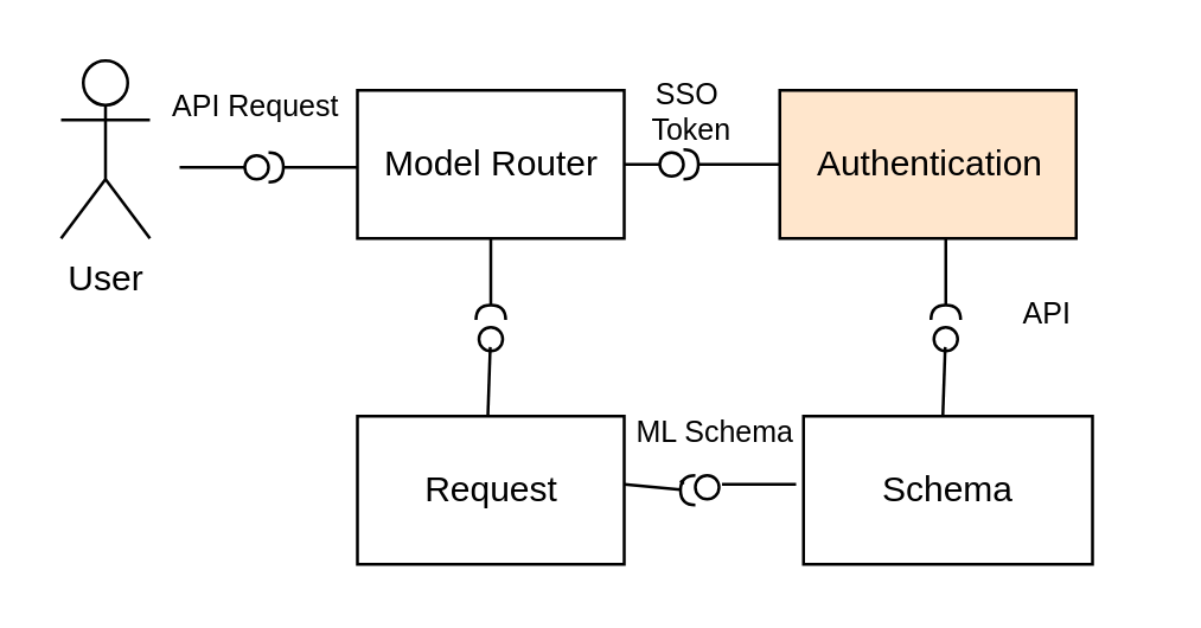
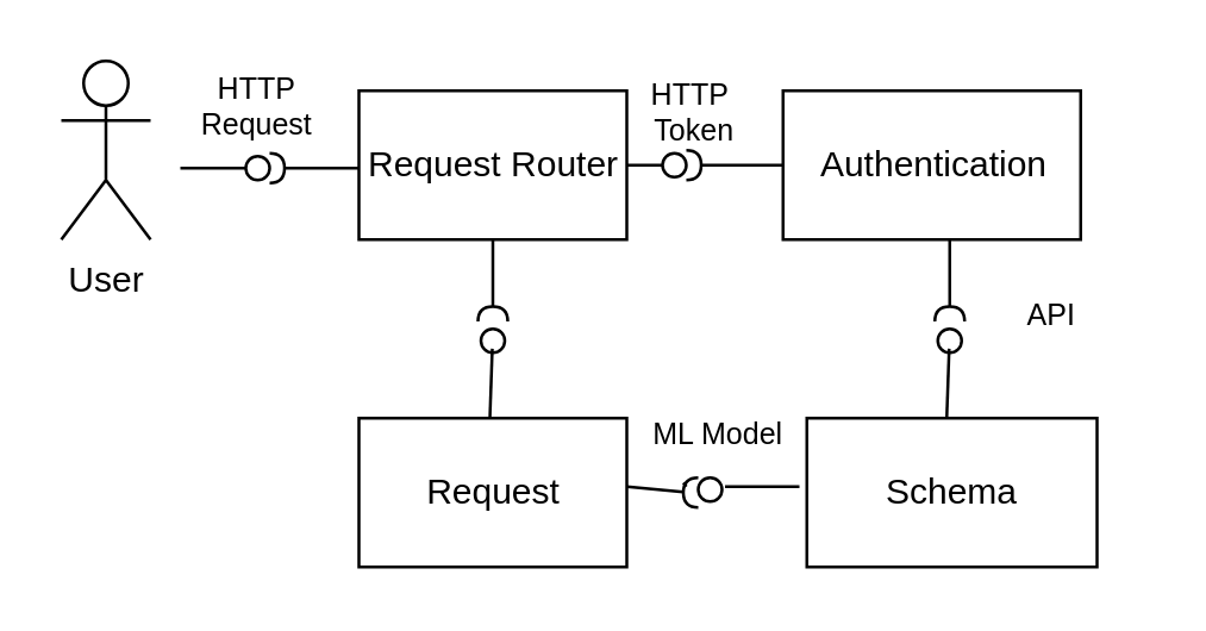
  <mxCell id="0" />
  <mxCell id="1" parent="0" />
- <mxCell id="2" value="Model Router" style="html=1;rounded=0;" vertex="1" parent="1"><mxGeometry x="120" y="30" width="90" height="50" as="geometry" /></mxCell>
+ <mxCell id="2" value="Request Router" style="html=1;rounded=0;" vertex="1" parent="1"><mxGeometry x="120" y="30" width="90" height="50" as="geometry" /></mxCell>
  <mxCell id="3" value="" style="endArrow=none;html=1;rounded=0;align=center;verticalAlign=top;endFill=0;labelBackgroundColor=none;endSize=2;" edge="1" source="2" target="4" parent="1"><mxGeometry relative="1" as="geometry" /></mxCell>
  <mxCell id="4" value="" style="ellipse;html=1;fontSize=11;align=center;fillColor=none;points=[];aspect=fixed;resizable=0;verticalAlign=bottom;labelPosition=center;verticalLabelPosition=top;flipH=1;" vertex="1" parent="1"><mxGeometry x="222" y="51" width="8" height="8" as="geometry" /></mxCell>
- <mxCell id="5" value="Authentication" style="html=1;rounded=0;fillColor=#ffe6cc;" vertex="1" parent="1"><mxGeometry x="262.5" y="30" width="100" height="50" as="geometry" /></mxCell>
+ <mxCell id="5" value="Authentication" style="html=1;rounded=0;" vertex="1" parent="1"><mxGeometry x="262.5" y="30" width="100" height="50" as="geometry" /></mxCell>
  <mxCell id="6" value="" style="endArrow=none;html=1;rounded=0;align=center;verticalAlign=top;endFill=0;labelBackgroundColor=none;endSize=2;" edge="1" source="5" target="7" parent="1"><mxGeometry relative="1" as="geometry" /></mxCell>
  <mxCell id="7" value="" style="shape=requiredInterface;html=1;fontSize=11;align=center;fillColor=none;points=[];aspect=fixed;resizable=0;verticalAlign=bottom;labelPosition=center;verticalLabelPosition=top;flipH=1;rotation=-180;" vertex="1" parent="1"><mxGeometry x="230" y="50" width="5" height="10" as="geometry" /></mxCell>
  <mxCell id="8" value="" style="endArrow=none;html=1;rounded=0;align=center;verticalAlign=top;endFill=0;labelBackgroundColor=none;endSize=2;" edge="1" parent="1" target="9"><mxGeometry relative="1" as="geometry"><mxPoint x="60" y="56" as="sourcePoint" /></mxGeometry></mxCell>
  <mxCell id="9" value="" style="ellipse;html=1;fontSize=11;align=center;fillColor=none;points=[];aspect=fixed;resizable=0;verticalAlign=bottom;labelPosition=center;verticalLabelPosition=top;flipH=1;" vertex="1" parent="1"><mxGeometry x="82" y="52" width="8" height="8" as="geometry" /></mxCell>
  <mxCell id="10" value="" style="endArrow=none;html=1;rounded=0;align=center;verticalAlign=top;endFill=0;labelBackgroundColor=none;endSize=2;" edge="1" parent="1" target="11"><mxGeometry relative="1" as="geometry"><mxPoint x="120" y="56" as="sourcePoint" /></mxGeometry></mxCell>
  <mxCell id="11" value="" style="shape=requiredInterface;html=1;fontSize=11;align=center;fillColor=none;points=[];aspect=fixed;resizable=0;verticalAlign=bottom;labelPosition=center;verticalLabelPosition=top;flipH=1;rotation=-180;" vertex="1" parent="1"><mxGeometry x="90" y="51" width="5" height="10" as="geometry" /></mxCell>
  <mxCell id="12" value="User" style="shape=umlActor;verticalLabelPosition=bottom;verticalAlign=top;html=1;" vertex="1" parent="1"><mxGeometry x="20" y="20" width="30" height="60" as="geometry" /></mxCell>
- <mxCell id="13" value="API Request" style="text;html=1;align=center;verticalAlign=middle;whiteSpace=wrap;rounded=0;fontSize=10;" vertex="1" parent="1"><mxGeometry x="56" y="20" width="60" height="30" as="geometry" /></mxCell>
- <mxCell id="14" value="SSO&amp;nbsp;&lt;div&gt;Token&lt;/div&gt;" style="text;html=1;align=center;verticalAlign=middle;whiteSpace=wrap;rounded=0;fontSize=10;" vertex="1" parent="1"><mxGeometry x="202.5" y="22" width="60" height="30" as="geometry" /></mxCell>
+ <mxCell id="13" value="HTTP Request" style="text;html=1;align=center;verticalAlign=middle;whiteSpace=wrap;rounded=0;fontSize=10;" vertex="1" parent="1"><mxGeometry x="56" y="20" width="60" height="30" as="geometry" /></mxCell>
+ <mxCell id="14" value="HTTP&amp;nbsp;&lt;div&gt;Token&lt;/div&gt;" style="text;html=1;align=center;verticalAlign=middle;whiteSpace=wrap;rounded=0;fontSize=10;" vertex="1" parent="1"><mxGeometry x="202.5" y="22" width="60" height="30" as="geometry" /></mxCell>
  <mxCell id="15" value="" style="endArrow=none;html=1;rounded=0;align=center;verticalAlign=top;endFill=0;labelBackgroundColor=none;endSize=2;entryX=0.524;entryY=0.831;entryDx=0;entryDy=0;entryPerimeter=0;" edge="1" parent="1" target="16"><mxGeometry relative="1" as="geometry"><mxPoint x="164" y="140" as="sourcePoint" /><mxPoint x="180" y="130" as="targetPoint" /><Array as="points" /></mxGeometry></mxCell>
  <mxCell id="16" value="" style="ellipse;html=1;fontSize=11;align=center;fillColor=none;points=[];aspect=fixed;resizable=0;verticalAlign=bottom;labelPosition=center;verticalLabelPosition=top;flipH=1;" vertex="1" parent="1"><mxGeometry x="161" y="110" width="8" height="8" as="geometry" /></mxCell>
  <mxCell id="17" value="" style="endArrow=none;html=1;rounded=0;align=center;verticalAlign=top;endFill=0;labelBackgroundColor=none;endSize=2;exitX=0.5;exitY=1;exitDx=0;exitDy=0;" edge="1" parent="1" target="18" source="2"><mxGeometry relative="1" as="geometry"><mxPoint x="195" y="105" as="sourcePoint" /></mxGeometry></mxCell>
  <mxCell id="18" value="" style="shape=requiredInterface;html=1;fontSize=11;align=center;fillColor=none;points=[];aspect=fixed;resizable=0;verticalAlign=bottom;labelPosition=center;verticalLabelPosition=top;flipH=1;rotation=90;" vertex="1" parent="1"><mxGeometry x="162.5" y="100" width="5" height="10" as="geometry" /></mxCell>
  <mxCell id="19" value="Request" style="html=1;rounded=0;" vertex="1" parent="1"><mxGeometry x="120" y="140" width="90" height="50" as="geometry" /></mxCell>
  <mxCell id="20" value="Schema" style="html=1;rounded=0;" vertex="1" parent="1"><mxGeometry x="270.5" y="140" width="97.5" height="50" as="geometry" /></mxCell>
  <mxCell id="21" value="" style="endArrow=none;html=1;rounded=0;align=center;verticalAlign=top;endFill=0;labelBackgroundColor=none;endSize=2;entryX=0.524;entryY=0.831;entryDx=0;entryDy=0;entryPerimeter=0;" edge="1" parent="1" target="22"><mxGeometry relative="1" as="geometry"><mxPoint x="317.5" y="140" as="sourcePoint" /><mxPoint x="333.5" y="130" as="targetPoint" /><Array as="points" /></mxGeometry></mxCell>
  <mxCell id="22" value="" style="ellipse;html=1;fontSize=11;align=center;fillColor=none;points=[];aspect=fixed;resizable=0;verticalAlign=bottom;labelPosition=center;verticalLabelPosition=top;flipH=1;" vertex="1" parent="1"><mxGeometry x="314.5" y="110" width="8" height="8" as="geometry" /></mxCell>
  <mxCell id="23" value="" style="endArrow=none;html=1;rounded=0;align=center;verticalAlign=top;endFill=0;labelBackgroundColor=none;endSize=2;exitX=0.5;exitY=1;exitDx=0;exitDy=0;" edge="1" parent="1" target="24"><mxGeometry relative="1" as="geometry"><mxPoint x="318.5" y="80" as="sourcePoint" /></mxGeometry></mxCell>
  <mxCell id="24" value="" style="shape=requiredInterface;html=1;fontSize=11;align=center;fillColor=none;points=[];aspect=fixed;resizable=0;verticalAlign=bottom;labelPosition=center;verticalLabelPosition=top;flipH=1;rotation=90;" vertex="1" parent="1"><mxGeometry x="316" y="100" width="5" height="10" as="geometry" /></mxCell>
  <mxCell id="25" value="API" style="text;html=1;align=center;verticalAlign=middle;whiteSpace=wrap;rounded=0;fontSize=10;" vertex="1" parent="1"><mxGeometry x="322.5" y="90" width="60" height="30" as="geometry" /></mxCell>
  <mxCell id="26" value="" style="endArrow=none;html=1;rounded=0;align=center;verticalAlign=top;endFill=0;labelBackgroundColor=none;endSize=2;" edge="1" parent="1" source="30"><mxGeometry relative="1" as="geometry"><mxPoint x="210" y="163" as="sourcePoint" /><mxPoint x="230" y="163" as="targetPoint" /></mxGeometry></mxCell>
  <mxCell id="27" value="" style="endArrow=none;html=1;rounded=0;align=center;verticalAlign=top;endFill=0;labelBackgroundColor=none;endSize=2;" edge="1" parent="1"><mxGeometry relative="1" as="geometry"><mxPoint x="268" y="163" as="sourcePoint" /><mxPoint x="243" y="163" as="targetPoint" /></mxGeometry></mxCell>
- <mxCell id="28" value="ML Schema" style="text;html=1;align=center;verticalAlign=middle;whiteSpace=wrap;rounded=0;fontSize=10;" vertex="1" parent="1"><mxGeometry x="210.5" y="130" width="60" height="30" as="geometry" /></mxCell>
+ <mxCell id="28" value="ML Model" style="text;html=1;align=center;verticalAlign=middle;whiteSpace=wrap;rounded=0;fontSize=10;" vertex="1" parent="1"><mxGeometry x="210.5" y="130" width="60" height="30" as="geometry" /></mxCell>
  <mxCell id="29" value="" style="endArrow=none;html=1;rounded=0;align=center;verticalAlign=top;endFill=0;labelBackgroundColor=none;endSize=2;" edge="1" parent="1" target="30"><mxGeometry relative="1" as="geometry"><mxPoint x="210" y="163" as="sourcePoint" /><mxPoint x="230" y="163" as="targetPoint" /></mxGeometry></mxCell>
  <mxCell id="30" value="" style="shape=requiredInterface;html=1;fontSize=11;align=center;fillColor=none;points=[];aspect=fixed;resizable=0;verticalAlign=bottom;labelPosition=center;verticalLabelPosition=top;flipH=1;rotation=0;" vertex="1" parent="1"><mxGeometry x="229" y="160" width="5" height="10" as="geometry" /></mxCell>
  <mxCell id="31" value="" style="ellipse;html=1;fontSize=11;align=center;fillColor=none;points=[];aspect=fixed;resizable=0;verticalAlign=bottom;labelPosition=center;verticalLabelPosition=top;flipH=1;" vertex="1" parent="1"><mxGeometry x="234" y="160" width="8" height="8" as="geometry" /></mxCell>
